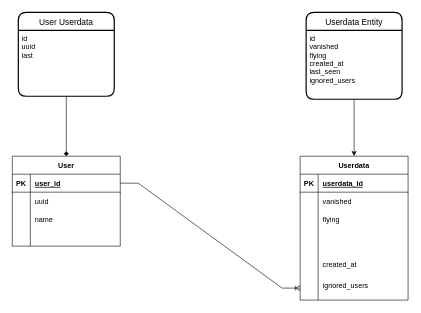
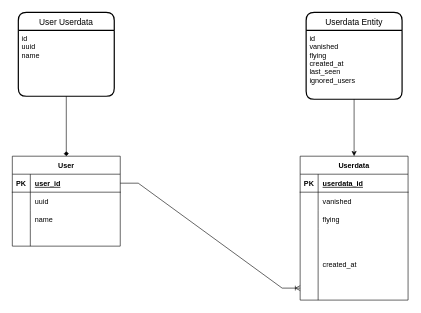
  <mxCell id="0" />
  <mxCell id="1" parent="0" />
  <mxCell id="2" value="User" style="shape=table;startSize=30;container=1;collapsible=1;childLayout=tableLayout;fixedRows=1;rowLines=0;fontStyle=1;align=center;resizeLast=1;" vertex="1" parent="1"><mxGeometry x="20" y="260" width="180" height="150" as="geometry" /></mxCell>
  <mxCell id="3" value="" style="shape=tableRow;horizontal=0;startSize=0;swimlaneHead=0;swimlaneBody=0;fillColor=none;collapsible=0;dropTarget=0;points=[[0,0.5],[1,0.5]];portConstraint=eastwest;top=0;left=0;right=0;bottom=1;" vertex="1" parent="2"><mxGeometry y="30" width="180" height="30" as="geometry" /></mxCell>
  <mxCell id="4" value="PK" style="shape=partialRectangle;connectable=0;fillColor=none;top=0;left=0;bottom=0;right=0;fontStyle=1;overflow=hidden;" vertex="1" parent="3"><mxGeometry width="30" height="30" as="geometry"><mxRectangle width="30" height="30" as="alternateBounds" /></mxGeometry></mxCell>
  <mxCell id="5" value="user_id" style="shape=partialRectangle;connectable=0;fillColor=none;top=0;left=0;bottom=0;right=0;align=left;spacingLeft=6;fontStyle=5;overflow=hidden;" vertex="1" parent="3"><mxGeometry x="30" width="150" height="30" as="geometry"><mxRectangle width="150" height="30" as="alternateBounds" /></mxGeometry></mxCell>
  <mxCell id="6" value="" style="shape=tableRow;horizontal=0;startSize=0;swimlaneHead=0;swimlaneBody=0;fillColor=none;collapsible=0;dropTarget=0;points=[[0,0.5],[1,0.5]];portConstraint=eastwest;top=0;left=0;right=0;bottom=0;" vertex="1" parent="2"><mxGeometry y="60" width="180" height="30" as="geometry" /></mxCell>
  <mxCell id="7" value="" style="shape=partialRectangle;connectable=0;fillColor=none;top=0;left=0;bottom=0;right=0;editable=1;overflow=hidden;" vertex="1" parent="6"><mxGeometry width="30" height="30" as="geometry"><mxRectangle width="30" height="30" as="alternateBounds" /></mxGeometry></mxCell>
  <mxCell id="8" value="uuid" style="shape=partialRectangle;connectable=0;fillColor=none;top=0;left=0;bottom=0;right=0;align=left;spacingLeft=6;overflow=hidden;" vertex="1" parent="6"><mxGeometry x="30" width="150" height="30" as="geometry"><mxRectangle width="150" height="30" as="alternateBounds" /></mxGeometry></mxCell>
  <mxCell id="9" value="" style="shape=tableRow;horizontal=0;startSize=0;swimlaneHead=0;swimlaneBody=0;fillColor=none;collapsible=0;dropTarget=0;points=[[0,0.5],[1,0.5]];portConstraint=eastwest;top=0;left=0;right=0;bottom=0;" vertex="1" parent="2"><mxGeometry y="90" width="180" height="30" as="geometry" /></mxCell>
  <mxCell id="10" value="" style="shape=partialRectangle;connectable=0;fillColor=none;top=0;left=0;bottom=0;right=0;editable=1;overflow=hidden;" vertex="1" parent="9"><mxGeometry width="30" height="30" as="geometry"><mxRectangle width="30" height="30" as="alternateBounds" /></mxGeometry></mxCell>
  <mxCell id="11" value="name" style="shape=partialRectangle;connectable=0;fillColor=none;top=0;left=0;bottom=0;right=0;align=left;spacingLeft=6;overflow=hidden;" vertex="1" parent="9"><mxGeometry x="30" width="150" height="30" as="geometry"><mxRectangle width="150" height="30" as="alternateBounds" /></mxGeometry></mxCell>
  <mxCell id="12" value="" style="shape=tableRow;horizontal=0;startSize=0;swimlaneHead=0;swimlaneBody=0;fillColor=none;collapsible=0;dropTarget=0;points=[[0,0.5],[1,0.5]];portConstraint=eastwest;top=0;left=0;right=0;bottom=0;" vertex="1" parent="2"><mxGeometry y="120" width="180" height="30" as="geometry" /></mxCell>
  <mxCell id="13" value="" style="shape=partialRectangle;connectable=0;fillColor=none;top=0;left=0;bottom=0;right=0;editable=1;overflow=hidden;" vertex="1" parent="12"><mxGeometry width="30" height="30" as="geometry"><mxRectangle width="30" height="30" as="alternateBounds" /></mxGeometry></mxCell>
  <mxCell id="14" value="" style="shape=partialRectangle;connectable=0;fillColor=none;top=0;left=0;bottom=0;right=0;align=left;spacingLeft=6;overflow=hidden;" vertex="1" parent="12"><mxGeometry x="30" width="150" height="30" as="geometry"><mxRectangle width="150" height="30" as="alternateBounds" /></mxGeometry></mxCell>
  <mxCell id="15" value="Userdata Entity" style="swimlane;childLayout=stackLayout;horizontal=1;startSize=30;horizontalStack=0;rounded=1;fontSize=14;fontStyle=0;strokeWidth=2;resizeParent=0;resizeLast=1;shadow=0;dashed=0;align=center;" vertex="1" parent="1"><mxGeometry x="510" y="20" width="160" height="145" as="geometry" /></mxCell>
  <mxCell id="16" value="id&#10;vanished&#10;flying&#10;created_at&#10;last_seen&#10;ignored_users&#10;" style="align=left;strokeColor=none;fillColor=none;spacingLeft=4;fontSize=12;verticalAlign=top;resizable=0;rotatable=0;part=1;" vertex="1" parent="15"><mxGeometry y="30" width="160" height="115" as="geometry" /></mxCell>
  <mxCell id="17" value="User Userdata" style="swimlane;childLayout=stackLayout;horizontal=1;startSize=30;horizontalStack=0;rounded=1;fontSize=14;fontStyle=0;strokeWidth=2;resizeParent=0;resizeLast=1;shadow=0;dashed=0;align=center;" vertex="1" parent="1"><mxGeometry x="30" y="20" width="160" height="140" as="geometry" /></mxCell>
- <mxCell id="18" value="id&#10;uuid&#10;last&#10;" style="align=left;strokeColor=none;fillColor=none;spacingLeft=4;fontSize=12;verticalAlign=top;resizable=0;rotatable=0;part=1;" vertex="1" parent="17"><mxGeometry y="30" width="160" height="110" as="geometry" /></mxCell>
+ <mxCell id="18" value="id&#10;uuid&#10;name&#10;" style="align=left;strokeColor=none;fillColor=none;spacingLeft=4;fontSize=12;verticalAlign=top;resizable=0;rotatable=0;part=1;" vertex="1" parent="17"><mxGeometry y="30" width="160" height="110" as="geometry" /></mxCell>
  <mxCell id="19" style="edgeStyle=orthogonalEdgeStyle;rounded=0;orthogonalLoop=1;jettySize=auto;html=1;endArrow=diamond;" edge="1" parent="1" source="18" target="2"><mxGeometry relative="1" as="geometry" /></mxCell>
  <mxCell id="20" value="Userdata" style="shape=table;startSize=30;container=1;collapsible=1;childLayout=tableLayout;fixedRows=1;rowLines=0;fontStyle=1;align=center;resizeLast=1;fillStyle=auto;fillColor=none;" vertex="1" parent="1"><mxGeometry x="500" y="260" width="180" height="240" as="geometry" /></mxCell>
  <mxCell id="21" value="" style="shape=tableRow;horizontal=0;startSize=0;swimlaneHead=0;swimlaneBody=0;fillColor=none;collapsible=0;dropTarget=0;points=[[0,0.5],[1,0.5]];portConstraint=eastwest;top=0;left=0;right=0;bottom=1;fillStyle=auto;sketch=0;shadow=0;rounded=0;swimlaneFillColor=none;perimeterSpacing=0;" vertex="1" parent="20"><mxGeometry y="30" width="180" height="30" as="geometry" /></mxCell>
  <mxCell id="22" value="PK" style="shape=partialRectangle;connectable=0;fillColor=none;top=0;left=0;bottom=0;right=0;fontStyle=1;overflow=hidden;fillStyle=auto;" vertex="1" parent="21"><mxGeometry width="30" height="30" as="geometry"><mxRectangle width="30" height="30" as="alternateBounds" /></mxGeometry></mxCell>
  <mxCell id="23" value="userdata_id" style="shape=partialRectangle;connectable=0;fillColor=none;top=0;left=0;bottom=0;right=0;align=left;spacingLeft=6;fontStyle=5;overflow=hidden;fillStyle=auto;" vertex="1" parent="21"><mxGeometry x="30" width="150" height="30" as="geometry"><mxRectangle width="150" height="30" as="alternateBounds" /></mxGeometry></mxCell>
  <mxCell id="24" value="" style="shape=tableRow;horizontal=0;startSize=0;swimlaneHead=0;swimlaneBody=0;fillColor=none;collapsible=0;dropTarget=0;points=[[0,0.5],[1,0.5]];portConstraint=eastwest;top=0;left=0;right=0;bottom=0;fillStyle=auto;" vertex="1" parent="20"><mxGeometry y="60" width="180" height="30" as="geometry" /></mxCell>
  <mxCell id="25" value="" style="shape=partialRectangle;connectable=0;fillColor=none;top=0;left=0;bottom=0;right=0;editable=1;overflow=hidden;fillStyle=auto;" vertex="1" parent="24"><mxGeometry width="30" height="30" as="geometry"><mxRectangle width="30" height="30" as="alternateBounds" /></mxGeometry></mxCell>
  <mxCell id="26" value="vanished" style="shape=partialRectangle;connectable=0;fillColor=none;top=0;left=0;bottom=0;right=0;align=left;spacingLeft=6;overflow=hidden;fillStyle=auto;" vertex="1" parent="24"><mxGeometry x="30" width="150" height="30" as="geometry"><mxRectangle width="150" height="30" as="alternateBounds" /></mxGeometry></mxCell>
  <mxCell id="27" value="" style="shape=tableRow;horizontal=0;startSize=0;swimlaneHead=0;swimlaneBody=0;fillColor=none;collapsible=0;dropTarget=0;points=[[0,0.5],[1,0.5]];portConstraint=eastwest;top=0;left=0;right=0;bottom=0;fillStyle=auto;" vertex="1" parent="20"><mxGeometry y="90" width="180" height="30" as="geometry" /></mxCell>
  <mxCell id="28" value="" style="shape=partialRectangle;connectable=0;fillColor=none;top=0;left=0;bottom=0;right=0;editable=1;overflow=hidden;fillStyle=auto;" vertex="1" parent="27"><mxGeometry width="30" height="30" as="geometry"><mxRectangle width="30" height="30" as="alternateBounds" /></mxGeometry></mxCell>
  <mxCell id="29" value="flying" style="shape=partialRectangle;connectable=0;fillColor=none;top=0;left=0;bottom=0;right=0;align=left;spacingLeft=6;overflow=hidden;fillStyle=auto;" vertex="1" parent="27"><mxGeometry x="30" width="150" height="30" as="geometry"><mxRectangle width="150" height="30" as="alternateBounds" /></mxGeometry></mxCell>
  <mxCell id="30" value="" style="shape=tableRow;horizontal=0;startSize=0;swimlaneHead=0;swimlaneBody=0;fillColor=none;collapsible=0;dropTarget=0;points=[[0,0.5],[1,0.5]];portConstraint=eastwest;top=0;left=0;right=0;bottom=0;fillStyle=auto;" vertex="1" parent="20"><mxGeometry y="120" width="180" height="120" as="geometry" /></mxCell>
  <mxCell id="31" value="" style="shape=partialRectangle;connectable=0;fillColor=none;top=0;left=0;bottom=0;right=0;editable=1;overflow=hidden;fillStyle=auto;" vertex="1" parent="30"><mxGeometry width="30" height="120" as="geometry"><mxRectangle width="30" height="120" as="alternateBounds" /></mxGeometry></mxCell>
  <mxCell id="32" value="created_at" style="shape=partialRectangle;connectable=0;fillColor=none;top=0;left=0;bottom=0;right=0;align=left;spacingLeft=6;overflow=hidden;fillStyle=auto;" vertex="1" parent="30"><mxGeometry x="30" width="150" height="120" as="geometry"><mxRectangle width="150" height="120" as="alternateBounds" /></mxGeometry></mxCell>
- <mxCell id="33" value="ignored_users" style="shape=partialRectangle;connectable=0;fillColor=none;top=0;left=0;bottom=0;right=0;align=left;spacingLeft=6;overflow=hidden;fillStyle=auto;" vertex="1" parent="1"><mxGeometry x="530" y="460" width="150" height="30" as="geometry"><mxRectangle width="150" height="30" as="alternateBounds" /></mxGeometry></mxCell>
  <mxCell id="34" style="edgeStyle=orthogonalEdgeStyle;rounded=0;orthogonalLoop=1;jettySize=auto;html=1;entryX=0.5;entryY=0;entryDx=0;entryDy=0;" edge="1" parent="1" source="16" target="20"><mxGeometry relative="1" as="geometry" /></mxCell>
  <mxCell id="35" value="" style="edgeStyle=entityRelationEdgeStyle;fontSize=12;html=1;endArrow=ERoneToMany;rounded=0;exitX=1;exitY=0.5;exitDx=0;exitDy=0;" edge="1" parent="1" source="3"><mxGeometry width="100" height="100" relative="1" as="geometry"><mxPoint x="400" y="580" as="sourcePoint" /><mxPoint x="500" y="480" as="targetPoint" /></mxGeometry></mxCell>
